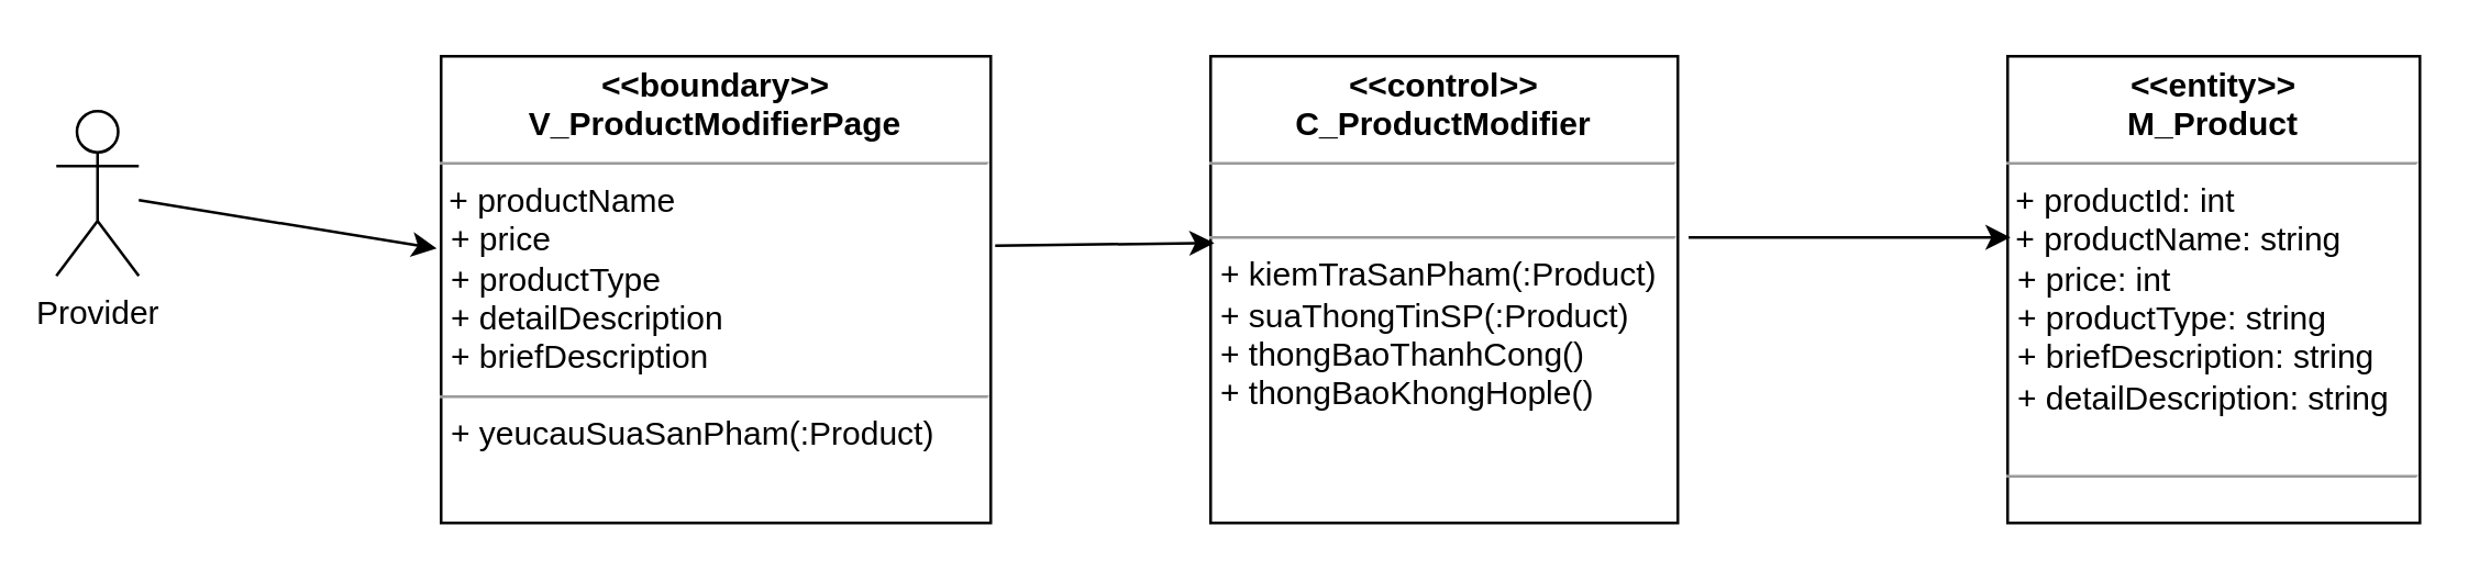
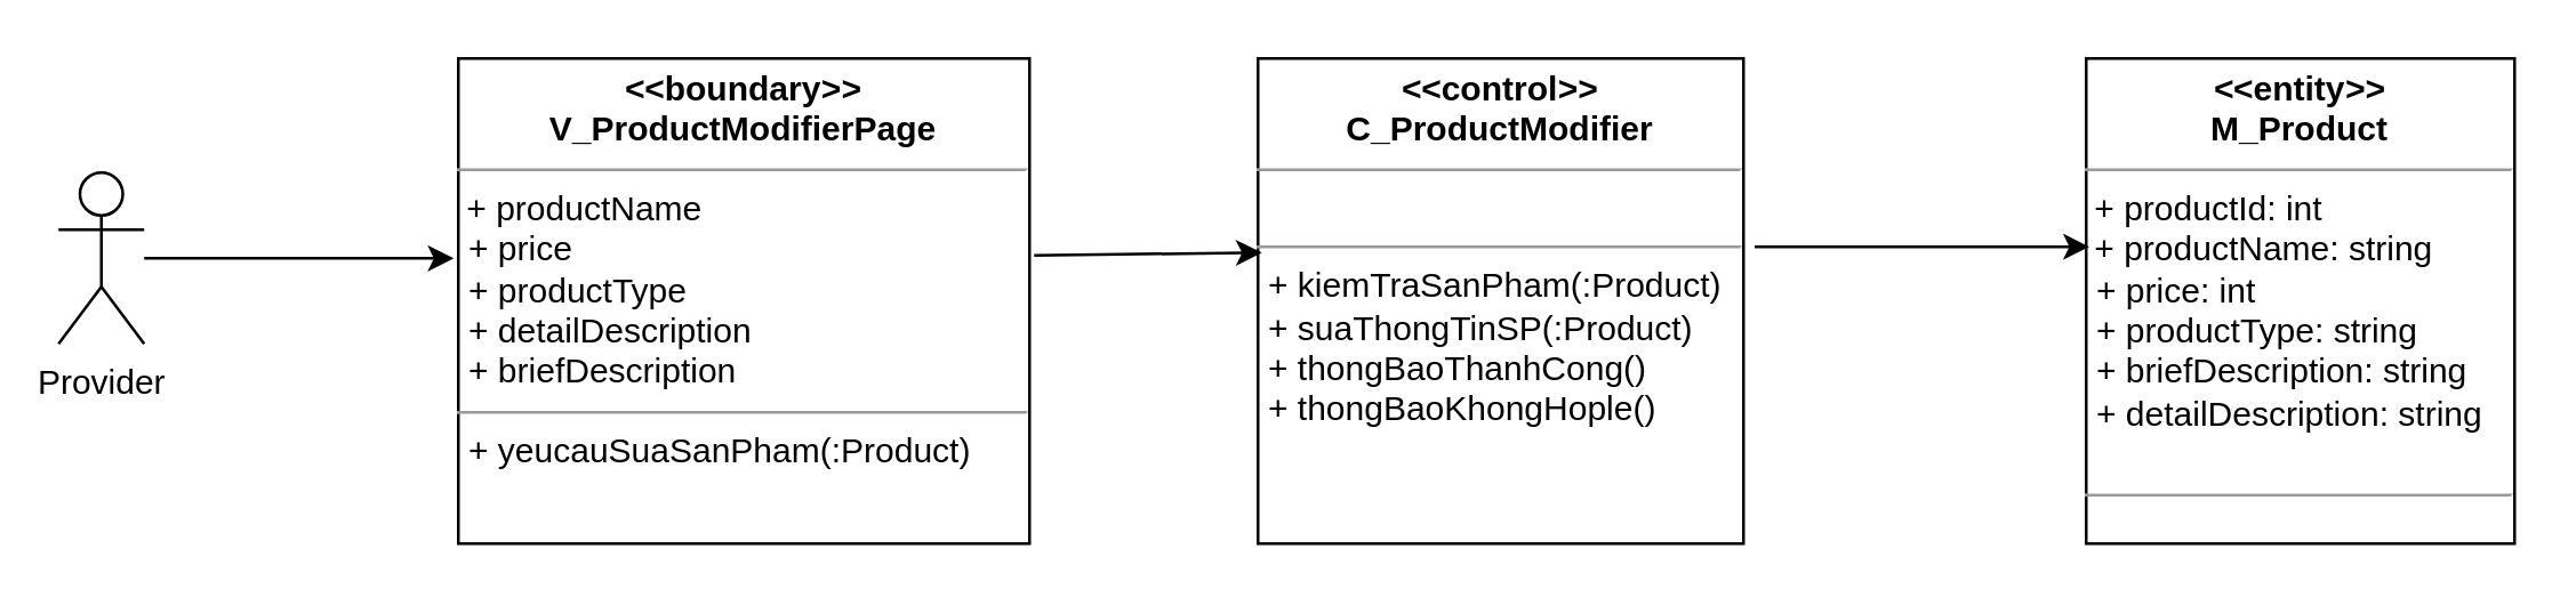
  <mxCell id="0" />
  <mxCell id="1" parent="0" />
- <mxCell id="2" value="Provider" style="shape=umlActor;verticalLabelPosition=bottom;verticalAlign=top;html=1;" parent="1" vertex="1"><mxGeometry x="20" y="40" width="30" height="60" as="geometry" /></mxCell>
+ <mxCell id="2" value="Provider" style="shape=umlActor;verticalLabelPosition=bottom;verticalAlign=top;html=1;" parent="1" vertex="1"><mxGeometry x="20" y="60" width="30" height="60" as="geometry" /></mxCell>
  <mxCell id="3" value="&lt;p style=&quot;margin: 0px ; margin-top: 4px ; text-align: center&quot;&gt;&lt;b&gt;&lt;i&gt;&amp;lt;&lt;/i&gt;&amp;lt;boundary&lt;i&gt;&amp;gt;&amp;gt;&lt;/i&gt;&lt;br&gt;V_ProductModifierPage&lt;/b&gt;&lt;/p&gt;&lt;hr size=&quot;1&quot;&gt;&amp;nbsp;+ productName&lt;br&gt;&lt;p style=&quot;margin: 0px ; margin-left: 4px&quot;&gt;+ price&lt;br&gt;&lt;/p&gt;&lt;p style=&quot;margin: 0px ; margin-left: 4px&quot;&gt;+ productType&lt;br&gt;&lt;/p&gt;&lt;p style=&quot;margin: 0px ; margin-left: 4px&quot;&gt;+ detailDescription&lt;br&gt;&lt;/p&gt;&lt;p style=&quot;margin: 0px ; margin-left: 4px&quot;&gt;+ briefDescription&lt;br&gt;&lt;/p&gt;&lt;hr size=&quot;1&quot;&gt;&lt;p style=&quot;margin: 0px ; margin-left: 4px&quot;&gt;+ yeucauSuaSanPham(:Product)&lt;br&gt;&lt;/p&gt;" style="verticalAlign=top;align=left;overflow=fill;fontSize=12;fontFamily=Helvetica;html=1;" parent="1" vertex="1"><mxGeometry x="160" y="20" width="200" height="170" as="geometry" /></mxCell>
  <mxCell id="4" value="&lt;p style=&quot;margin: 0px ; margin-top: 4px ; text-align: center&quot;&gt;&lt;b&gt;&lt;i&gt;&amp;lt;&lt;/i&gt;&amp;lt;control&lt;i&gt;&amp;gt;&amp;gt;&lt;/i&gt;&lt;br&gt;C_ProductModifier&lt;/b&gt;&lt;/p&gt;&lt;hr size=&quot;1&quot;&gt;&lt;br&gt;&lt;hr size=&quot;1&quot;&gt;&lt;p style=&quot;margin: 0px ; margin-left: 4px&quot;&gt;+ kiemTraSanPham(:Product)&lt;br&gt;&lt;/p&gt;&lt;p style=&quot;margin: 0px ; margin-left: 4px&quot;&gt;+ suaThongTinSP(:Product)&lt;/p&gt;&lt;p style=&quot;margin: 0px ; margin-left: 4px&quot;&gt;+ thongBaoThanhCong()&lt;/p&gt;&lt;p style=&quot;margin: 0px ; margin-left: 4px&quot;&gt;+ thongBaoKhongHople()&lt;/p&gt;" style="verticalAlign=top;align=left;overflow=fill;fontSize=12;fontFamily=Helvetica;html=1;" parent="1" vertex="1"><mxGeometry x="440" y="20" width="170" height="170" as="geometry" /></mxCell>
  <mxCell id="5" value="" style="endArrow=classic;html=1;exitX=1.008;exitY=0.406;exitDx=0;exitDy=0;exitPerimeter=0;entryX=0.008;entryY=0.4;entryDx=0;entryDy=0;entryPerimeter=0;" parent="1" source="3" target="4" edge="1"><mxGeometry width="50" height="50" relative="1" as="geometry"><mxPoint x="350" y="100" as="sourcePoint" /><mxPoint x="400" y="50" as="targetPoint" /></mxGeometry></mxCell>
  <mxCell id="6" value="" style="endArrow=classic;html=1;entryX=-0.008;entryY=0.412;entryDx=0;entryDy=0;entryPerimeter=0;" parent="1" source="2" target="3" edge="1"><mxGeometry width="50" height="50" relative="1" as="geometry"><mxPoint x="350" y="100" as="sourcePoint" /><mxPoint x="400" y="50" as="targetPoint" /></mxGeometry></mxCell>
  <mxCell id="7" value="&lt;p style=&quot;margin: 0px ; margin-top: 4px ; text-align: center&quot;&gt;&lt;b&gt;&lt;i&gt;&amp;lt;&lt;/i&gt;&amp;lt;entity&lt;i&gt;&amp;gt;&amp;gt;&lt;/i&gt;&lt;br&gt;M_Product&lt;/b&gt;&lt;/p&gt;&lt;hr size=&quot;1&quot;&gt;&lt;div&gt;&amp;nbsp;+ productId: int&lt;br&gt;&lt;/div&gt;&lt;div&gt;&amp;nbsp;+ productName: string&lt;br&gt;&lt;/div&gt;&lt;p style=&quot;margin: 0px ; margin-left: 4px&quot;&gt;+ price: int&lt;br&gt;&lt;/p&gt;&lt;p style=&quot;margin: 0px ; margin-left: 4px&quot;&gt;+ productType: string&lt;br&gt;&lt;/p&gt;&lt;p style=&quot;margin: 0px ; margin-left: 4px&quot;&gt;+ briefDescription: string&lt;br&gt;&lt;/p&gt;&lt;p style=&quot;margin: 0px ; margin-left: 4px&quot;&gt;+ detailDescription: string&lt;br&gt;&lt;/p&gt;&amp;nbsp;&lt;br&gt;&lt;hr size=&quot;1&quot;&gt;&lt;p style=&quot;margin: 0px ; margin-left: 4px&quot;&gt;&lt;br&gt;&lt;br&gt;&lt;/p&gt;" style="verticalAlign=top;align=left;overflow=fill;fontSize=12;fontFamily=Helvetica;html=1;" parent="1" vertex="1"><mxGeometry x="730" y="20" width="150" height="170" as="geometry" /></mxCell>
  <mxCell id="8" value="" style="endArrow=classic;html=1;exitX=1.023;exitY=0.388;exitDx=0;exitDy=0;exitPerimeter=0;entryX=0.007;entryY=0.388;entryDx=0;entryDy=0;entryPerimeter=0;" parent="1" source="4" target="7" edge="1"><mxGeometry width="50" height="50" relative="1" as="geometry"><mxPoint x="550" y="100" as="sourcePoint" /><mxPoint x="600" y="50" as="targetPoint" /></mxGeometry></mxCell>
